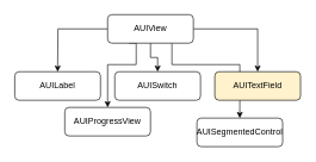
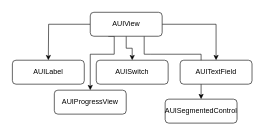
  <mxCell id="0" />
  <mxCell id="1" parent="0" />
  <mxCell id="2" style="edgeStyle=orthogonalEdgeStyle;rounded=0;orthogonalLoop=1;jettySize=auto;html=1;" edge="1" parent="1" source="7"><mxGeometry relative="1" as="geometry"><mxPoint x="80" y="100" as="targetPoint" /></mxGeometry></mxCell>
  <mxCell id="3" style="edgeStyle=orthogonalEdgeStyle;rounded=0;orthogonalLoop=1;jettySize=auto;html=1;" edge="1" parent="1" source="7" target="9"><mxGeometry relative="1" as="geometry" /></mxCell>
  <mxCell id="4" style="edgeStyle=orthogonalEdgeStyle;rounded=0;orthogonalLoop=1;jettySize=auto;html=1;" edge="1" parent="1" source="7" target="10"><mxGeometry relative="1" as="geometry" /></mxCell>
  <mxCell id="5" style="edgeStyle=orthogonalEdgeStyle;rounded=0;orthogonalLoop=1;jettySize=auto;html=1;exitX=0.25;exitY=1;exitDx=0;exitDy=0;" edge="1" parent="1" source="7"><mxGeometry relative="1" as="geometry"><mxPoint x="150" y="150" as="targetPoint" /><Array as="points"><mxPoint x="190" y="90" /><mxPoint x="150" y="90" /></Array></mxGeometry></mxCell>
  <mxCell id="6" style="edgeStyle=orthogonalEdgeStyle;rounded=0;orthogonalLoop=1;jettySize=auto;html=1;exitX=0.75;exitY=1;exitDx=0;exitDy=0;entryX=0.5;entryY=0;entryDx=0;entryDy=0;" edge="1" parent="1" source="7" target="12"><mxGeometry relative="1" as="geometry"><Array as="points"><mxPoint x="250" y="90" /><mxPoint x="290" y="90" /></Array></mxGeometry></mxCell>
  <mxCell id="7" value="AUIView" style="rounded=1;whiteSpace=wrap;html=1;" vertex="1" parent="1"><mxGeometry x="150" y="20" width="120" height="40" as="geometry" /></mxCell>
  <mxCell id="8" value="AUILabel" style="rounded=1;whiteSpace=wrap;html=1;" vertex="1" parent="1"><mxGeometry x="20" y="100" width="120" height="40" as="geometry" /></mxCell>
  <mxCell id="9" value="AUISwitch" style="rounded=1;whiteSpace=wrap;html=1;" vertex="1" parent="1"><mxGeometry x="160" y="100" width="120" height="40" as="geometry" /></mxCell>
- <mxCell id="10" value="AUITextField" style="rounded=1;whiteSpace=wrap;html=1;fillColor=#fff2cc;" vertex="1" parent="1"><mxGeometry x="300" y="100" width="120" height="40" as="geometry" /></mxCell>
+ <mxCell id="10" value="AUITextField" style="rounded=1;whiteSpace=wrap;html=1;" vertex="1" parent="1"><mxGeometry x="300" y="100" width="120" height="40" as="geometry" /></mxCell>
  <mxCell id="11" value="AUIProgressView" style="rounded=1;whiteSpace=wrap;html=1;" vertex="1" parent="1"><mxGeometry x="90" y="150" width="120" height="40" as="geometry" /></mxCell>
  <mxCell id="12" value="AUISegmentedControl" style="rounded=1;whiteSpace=wrap;html=1;" vertex="1" parent="1"><mxGeometry x="275" y="165" width="120" height="40" as="geometry" /></mxCell>
